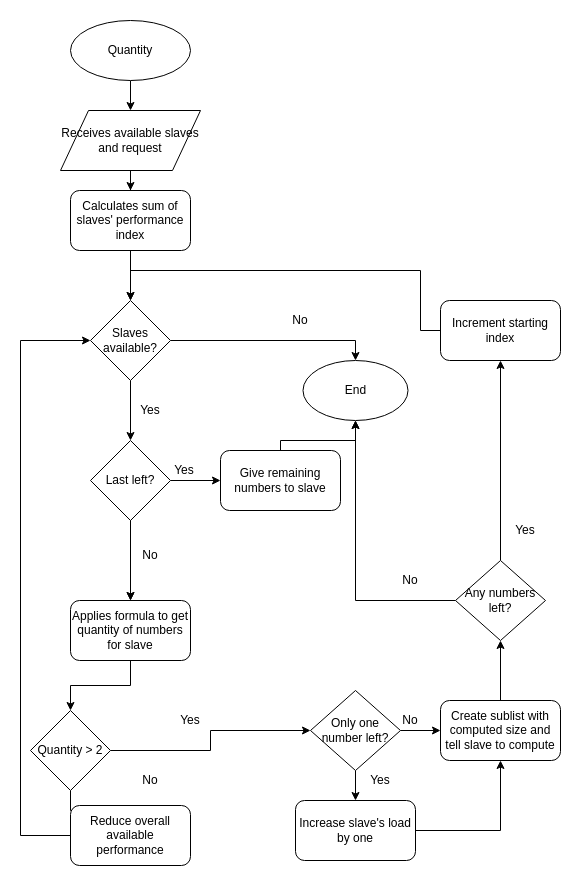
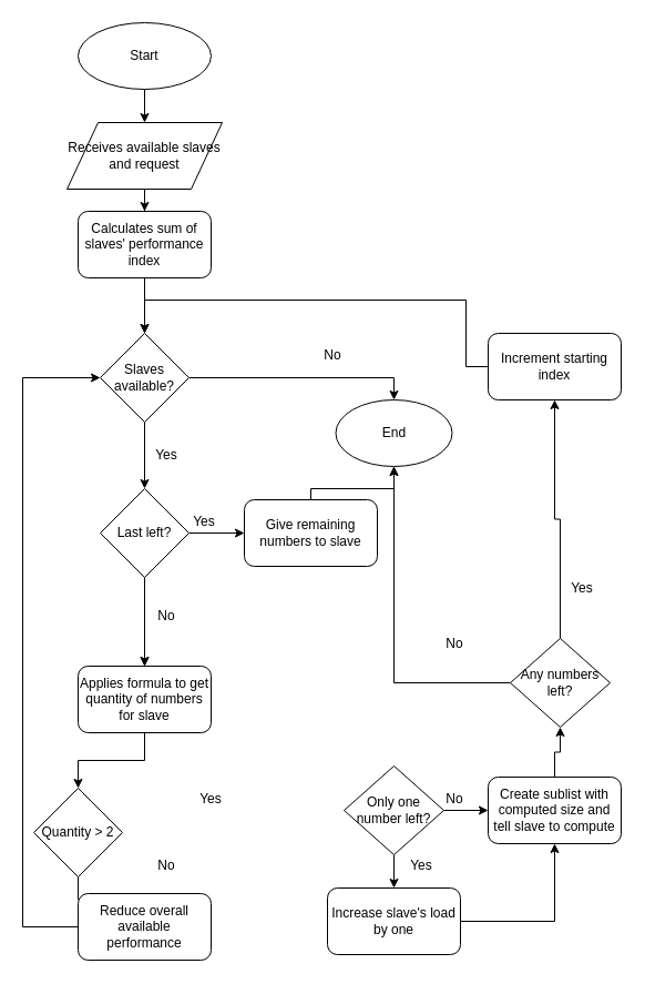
  <mxCell id="0" />
  <mxCell id="1" parent="0" />
  <mxCell id="2" value="" style="edgeStyle=orthogonalEdgeStyle;rounded=0;orthogonalLoop=1;jettySize=auto;html=1;" parent="1" source="3" target="5" edge="1"><mxGeometry relative="1" as="geometry" /></mxCell>
- <mxCell id="3" value="Quantity" style="ellipse;whiteSpace=wrap;html=1;" parent="1" vertex="1"><mxGeometry x="70" y="20" width="120" height="60" as="geometry" /></mxCell>
+ <mxCell id="3" value="Start" style="ellipse;whiteSpace=wrap;html=1;" parent="1" vertex="1"><mxGeometry x="70" y="20" width="120" height="60" as="geometry" /></mxCell>
  <mxCell id="4" value="" style="edgeStyle=orthogonalEdgeStyle;rounded=0;orthogonalLoop=1;jettySize=auto;html=1;" parent="1" source="5" target="7" edge="1"><mxGeometry relative="1" as="geometry" /></mxCell>
  <mxCell id="5" value="Receives available slaves and request" style="shape=parallelogram;perimeter=parallelogramPerimeter;whiteSpace=wrap;html=1;" parent="1" vertex="1"><mxGeometry x="60" y="110" width="140" height="60" as="geometry" /></mxCell>
  <mxCell id="6" value="" style="edgeStyle=orthogonalEdgeStyle;rounded=0;orthogonalLoop=1;jettySize=auto;html=1;" parent="1" source="7" target="24" edge="1"><mxGeometry relative="1" as="geometry" /></mxCell>
  <mxCell id="7" value="Calculates sum of slaves' performance index" style="rounded=1;whiteSpace=wrap;html=1;" parent="1" vertex="1"><mxGeometry x="70" y="190" width="120" height="60" as="geometry" /></mxCell>
  <mxCell id="8" value="" style="edgeStyle=orthogonalEdgeStyle;rounded=0;orthogonalLoop=1;jettySize=auto;html=1;" parent="1" source="9" target="12" edge="1"><mxGeometry relative="1" as="geometry" /></mxCell>
  <mxCell id="9" value="Applies formula to get quantity of numbers for&amp;nbsp;slave" style="rounded=1;whiteSpace=wrap;html=1;" parent="1" vertex="1"><mxGeometry x="70" y="600" width="120" height="60" as="geometry" /></mxCell>
  <mxCell id="10" value="" style="edgeStyle=orthogonalEdgeStyle;rounded=0;orthogonalLoop=1;jettySize=auto;html=1;" parent="1" source="12" target="14" edge="1"><mxGeometry relative="1" as="geometry" /></mxCell>
- <mxCell id="11" value="" style="edgeStyle=orthogonalEdgeStyle;rounded=0;orthogonalLoop=1;jettySize=auto;html=1;" parent="1" source="12" target="19" edge="1"><mxGeometry relative="1" as="geometry" /></mxCell>
  <mxCell id="12" value="Quantity &amp;gt; 2" style="rhombus;whiteSpace=wrap;html=1;" parent="1" vertex="1"><mxGeometry x="30" y="710" width="80" height="80" as="geometry" /></mxCell>
  <mxCell id="13" style="edgeStyle=orthogonalEdgeStyle;rounded=0;orthogonalLoop=1;jettySize=auto;html=1;exitX=0;exitY=0.5;exitDx=0;exitDy=0;entryX=0;entryY=0.5;entryDx=0;entryDy=0;" parent="1" source="14" target="24" edge="1"><mxGeometry relative="1" as="geometry"><mxPoint x="60" y="340" as="targetPoint" /><Array as="points"><mxPoint x="20" y="835" /><mxPoint x="20" y="340" /></Array></mxGeometry></mxCell>
  <mxCell id="14" value="Reduce overall available performance" style="rounded=1;whiteSpace=wrap;html=1;" parent="1" vertex="1"><mxGeometry x="70" y="805" width="120" height="60" as="geometry" /></mxCell>
  <mxCell id="15" value="No" style="text;html=1;strokeColor=none;fillColor=none;align=center;verticalAlign=middle;whiteSpace=wrap;rounded=0;" parent="1" vertex="1"><mxGeometry x="130" y="770" width="40" height="20" as="geometry" /></mxCell>
  <mxCell id="16" style="edgeStyle=orthogonalEdgeStyle;rounded=0;orthogonalLoop=1;jettySize=auto;html=1;exitX=0.5;exitY=1;exitDx=0;exitDy=0;" parent="1" source="15" target="15" edge="1"><mxGeometry relative="1" as="geometry" /></mxCell>
  <mxCell id="17" value="" style="edgeStyle=orthogonalEdgeStyle;rounded=0;orthogonalLoop=1;jettySize=auto;html=1;" parent="1" source="19" target="21" edge="1"><mxGeometry relative="1" as="geometry" /></mxCell>
  <mxCell id="18" value="" style="edgeStyle=orthogonalEdgeStyle;rounded=0;orthogonalLoop=1;jettySize=auto;html=1;" parent="1" source="19" target="27" edge="1"><mxGeometry relative="1" as="geometry" /></mxCell>
  <mxCell id="19" value="Only one number left?" style="rhombus;whiteSpace=wrap;html=1;" parent="1" vertex="1"><mxGeometry x="310" y="690" width="90" height="80" as="geometry" /></mxCell>
  <mxCell id="20" style="edgeStyle=orthogonalEdgeStyle;rounded=0;orthogonalLoop=1;jettySize=auto;html=1;entryX=0.5;entryY=1;entryDx=0;entryDy=0;" parent="1" source="21" target="27" edge="1"><mxGeometry relative="1" as="geometry" /></mxCell>
  <mxCell id="21" value="Increase slave's load by one" style="rounded=1;whiteSpace=wrap;html=1;" parent="1" vertex="1"><mxGeometry x="295" y="800" width="120" height="60" as="geometry" /></mxCell>
  <mxCell id="22" style="edgeStyle=orthogonalEdgeStyle;rounded=0;orthogonalLoop=1;jettySize=auto;html=1;entryX=0.5;entryY=0;entryDx=0;entryDy=0;" parent="1" source="24" target="36" edge="1"><mxGeometry relative="1" as="geometry" /></mxCell>
  <mxCell id="23" value="" style="edgeStyle=orthogonalEdgeStyle;rounded=0;orthogonalLoop=1;jettySize=auto;html=1;" parent="1" source="24" target="40" edge="1"><mxGeometry relative="1" as="geometry" /></mxCell>
  <mxCell id="24" value="Slaves available?" style="rhombus;whiteSpace=wrap;html=1;" parent="1" vertex="1"><mxGeometry x="90" y="300" width="80" height="80" as="geometry" /></mxCell>
  <mxCell id="25" value="Yes" style="text;html=1;strokeColor=none;fillColor=none;align=center;verticalAlign=middle;whiteSpace=wrap;rounded=0;" parent="1" vertex="1"><mxGeometry x="360" y="770" width="40" height="20" as="geometry" /></mxCell>
  <mxCell id="26" value="" style="edgeStyle=orthogonalEdgeStyle;rounded=0;orthogonalLoop=1;jettySize=auto;html=1;" parent="1" source="27" target="32" edge="1"><mxGeometry relative="1" as="geometry" /></mxCell>
  <mxCell id="27" value="Create sublist with computed size and tell slave to compute" style="rounded=1;whiteSpace=wrap;html=1;" parent="1" vertex="1"><mxGeometry x="440" y="700" width="120" height="60" as="geometry" /></mxCell>
  <mxCell id="28" value="Yes" style="text;html=1;strokeColor=none;fillColor=none;align=center;verticalAlign=middle;whiteSpace=wrap;rounded=0;" parent="1" vertex="1"><mxGeometry x="170" y="710" width="40" height="20" as="geometry" /></mxCell>
  <mxCell id="29" value="No" style="text;html=1;strokeColor=none;fillColor=none;align=center;verticalAlign=middle;whiteSpace=wrap;rounded=0;" parent="1" vertex="1"><mxGeometry x="390" y="710" width="40" height="20" as="geometry" /></mxCell>
  <mxCell id="30" style="edgeStyle=orthogonalEdgeStyle;rounded=0;orthogonalLoop=1;jettySize=auto;html=1;entryX=0.5;entryY=1;entryDx=0;entryDy=0;" parent="1" source="32" target="34" edge="1"><mxGeometry relative="1" as="geometry" /></mxCell>
  <mxCell id="31" style="edgeStyle=orthogonalEdgeStyle;rounded=0;orthogonalLoop=1;jettySize=auto;html=1;entryX=0.5;entryY=1;entryDx=0;entryDy=0;" parent="1" source="32" target="36" edge="1"><mxGeometry relative="1" as="geometry" /></mxCell>
- <mxCell id="32" value="Any numbers left?" style="rhombus;whiteSpace=wrap;html=1;" parent="1" vertex="1"><mxGeometry x="455" y="560" width="90" height="80" as="geometry" /></mxCell>
+ <mxCell id="32" value="Any numbers left?" style="rhombus;whiteSpace=wrap;html=1;" parent="1" vertex="1"><mxGeometry x="460" y="575" width="90" height="80" as="geometry" /></mxCell>
  <mxCell id="33" style="edgeStyle=orthogonalEdgeStyle;rounded=0;orthogonalLoop=1;jettySize=auto;html=1;" parent="1" source="34" edge="1"><mxGeometry relative="1" as="geometry"><mxPoint x="130" y="300" as="targetPoint" /><Array as="points"><mxPoint x="420" y="270" /><mxPoint x="130" y="270" /></Array></mxGeometry></mxCell>
  <mxCell id="34" value="Increment starting index" style="rounded=1;whiteSpace=wrap;html=1;" parent="1" vertex="1"><mxGeometry x="440" y="300" width="120" height="60" as="geometry" /></mxCell>
  <mxCell id="35" value="Yes" style="text;html=1;strokeColor=none;fillColor=none;align=center;verticalAlign=middle;whiteSpace=wrap;rounded=0;" parent="1" vertex="1"><mxGeometry x="505" y="520" width="40" height="20" as="geometry" /></mxCell>
  <mxCell id="36" value="End" style="ellipse;whiteSpace=wrap;html=1;" parent="1" vertex="1"><mxGeometry x="302.5" y="360" width="105" height="60" as="geometry" /></mxCell>
  <mxCell id="37" value="No" style="text;html=1;strokeColor=none;fillColor=none;align=center;verticalAlign=middle;whiteSpace=wrap;rounded=0;" parent="1" vertex="1"><mxGeometry x="280" y="310" width="40" height="20" as="geometry" /></mxCell>
  <mxCell id="38" value="" style="edgeStyle=orthogonalEdgeStyle;rounded=0;orthogonalLoop=1;jettySize=auto;html=1;" parent="1" source="40" target="9" edge="1"><mxGeometry relative="1" as="geometry" /></mxCell>
  <mxCell id="39" value="" style="edgeStyle=orthogonalEdgeStyle;rounded=0;orthogonalLoop=1;jettySize=auto;html=1;" parent="1" source="40" target="44" edge="1"><mxGeometry relative="1" as="geometry" /></mxCell>
  <mxCell id="40" value="Last left?" style="rhombus;whiteSpace=wrap;html=1;" parent="1" vertex="1"><mxGeometry x="90" y="440" width="80" height="80" as="geometry" /></mxCell>
  <mxCell id="41" value="" style="edgeStyle=orthogonalEdgeStyle;rounded=0;orthogonalLoop=1;jettySize=auto;html=1;" parent="1" source="40" edge="1"><mxGeometry relative="1" as="geometry"><mxPoint x="130" y="600" as="targetPoint" /></mxGeometry></mxCell>
  <mxCell id="42" value="No" style="text;html=1;strokeColor=none;fillColor=none;align=center;verticalAlign=middle;whiteSpace=wrap;rounded=0;" parent="1" vertex="1"><mxGeometry x="130" y="545" width="40" height="20" as="geometry" /></mxCell>
  <mxCell id="43" style="edgeStyle=orthogonalEdgeStyle;rounded=0;orthogonalLoop=1;jettySize=auto;html=1;entryX=0.5;entryY=1;entryDx=0;entryDy=0;" parent="1" source="44" target="36" edge="1"><mxGeometry relative="1" as="geometry"><Array as="points"><mxPoint x="280" y="440" /><mxPoint x="355" y="440" /></Array></mxGeometry></mxCell>
  <mxCell id="44" value="Give remaining numbers to slave" style="rounded=1;whiteSpace=wrap;html=1;" parent="1" vertex="1"><mxGeometry x="220" y="450" width="120" height="60" as="geometry" /></mxCell>
  <mxCell id="45" value="No" style="text;html=1;strokeColor=none;fillColor=none;align=center;verticalAlign=middle;whiteSpace=wrap;rounded=0;" parent="1" vertex="1"><mxGeometry x="390" y="570" width="40" height="20" as="geometry" /></mxCell>
  <mxCell id="46" value="Yes" style="text;html=1;strokeColor=none;fillColor=none;align=center;verticalAlign=middle;whiteSpace=wrap;rounded=0;" parent="1" vertex="1"><mxGeometry x="164" y="460" width="40" height="20" as="geometry" /></mxCell>
  <mxCell id="47" value="Yes" style="text;html=1;strokeColor=none;fillColor=none;align=center;verticalAlign=middle;whiteSpace=wrap;rounded=0;" parent="1" vertex="1"><mxGeometry x="130" y="400" width="40" height="20" as="geometry" /></mxCell>
